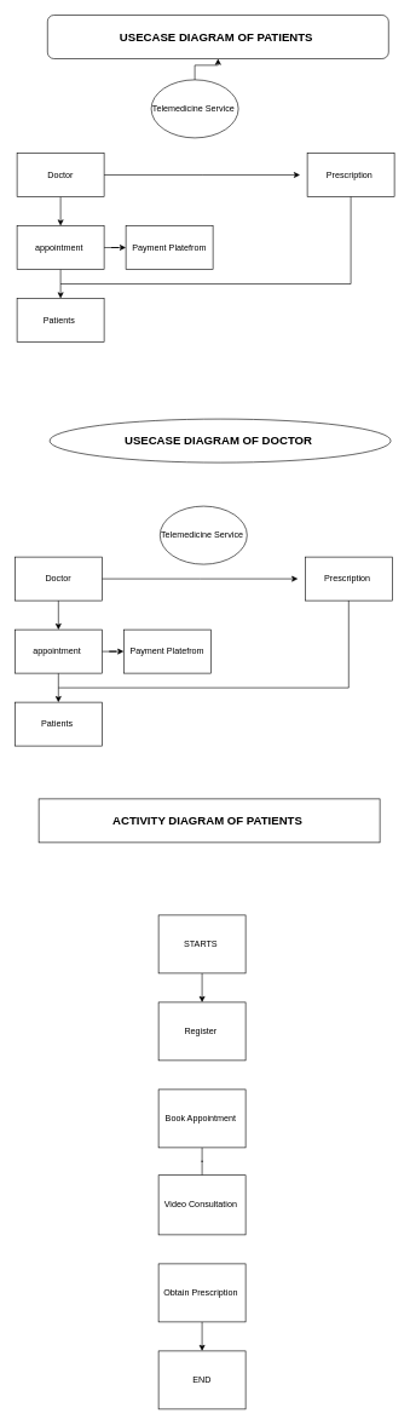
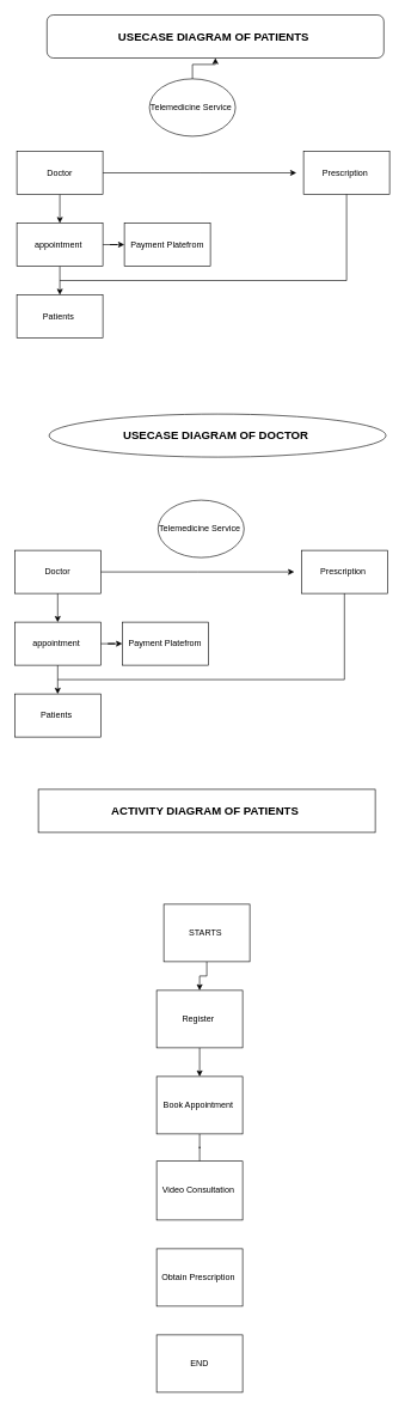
  <mxCell id="0" />
  <mxCell id="1" parent="0" />
  <mxCell id="2" style="edgeStyle=orthogonalEdgeStyle;rounded=0;orthogonalLoop=1;jettySize=auto;html=1;entryX=0.5;entryY=0;entryDx=0;entryDy=0;" edge="1" parent="1" source="4" target="7"><mxGeometry relative="1" as="geometry" /></mxCell>
  <mxCell id="3" style="edgeStyle=orthogonalEdgeStyle;rounded=0;orthogonalLoop=1;jettySize=auto;html=1;" edge="1" parent="1" source="4"><mxGeometry relative="1" as="geometry"><mxPoint x="413" y="240" as="targetPoint" /></mxGeometry></mxCell>
  <mxCell id="4" value="Doctor" style="rounded=0;whiteSpace=wrap;html=1;" vertex="1" parent="1"><mxGeometry x="23" y="210" width="120" height="60" as="geometry" /></mxCell>
  <mxCell id="5" style="edgeStyle=orthogonalEdgeStyle;rounded=0;orthogonalLoop=1;jettySize=auto;html=1;entryX=0.5;entryY=0;entryDx=0;entryDy=0;" edge="1" parent="1" source="7" target="8"><mxGeometry relative="1" as="geometry" /></mxCell>
  <mxCell id="6" value="" style="edgeStyle=orthogonalEdgeStyle;rounded=0;orthogonalLoop=1;jettySize=auto;html=1;" edge="1" parent="1" source="7" target="9"><mxGeometry relative="1" as="geometry" /></mxCell>
  <mxCell id="7" value="appointment&amp;nbsp;" style="rounded=0;whiteSpace=wrap;html=1;" vertex="1" parent="1"><mxGeometry x="23" y="310" width="120" height="60" as="geometry" /></mxCell>
  <mxCell id="8" value="Patients&amp;nbsp;" style="rounded=0;whiteSpace=wrap;html=1;" vertex="1" parent="1"><mxGeometry x="23" y="410" width="120" height="60" as="geometry" /></mxCell>
  <mxCell id="9" value="Payment Platefrom" style="rounded=0;whiteSpace=wrap;html=1;" vertex="1" parent="1"><mxGeometry x="173" y="310" width="120" height="60" as="geometry" /></mxCell>
  <mxCell id="10" value="Prescription&amp;nbsp;" style="rounded=0;whiteSpace=wrap;html=1;" vertex="1" parent="1"><mxGeometry x="423" y="210" width="120" height="60" as="geometry" /></mxCell>
  <mxCell id="11" value="" style="edgeStyle=orthogonalEdgeStyle;rounded=0;orthogonalLoop=1;jettySize=auto;html=1;" edge="1" parent="1" source="12" target="15"><mxGeometry relative="1" as="geometry" /></mxCell>
  <mxCell id="12" value="Telemedicine Service&amp;nbsp;" style="ellipse;whiteSpace=wrap;html=1;" vertex="1" parent="1"><mxGeometry x="208" y="109" width="120" height="80" as="geometry" /></mxCell>
  <mxCell id="13" value="" style="endArrow=none;html=1;rounded=0;" edge="1" parent="1"><mxGeometry width="50" height="50" relative="1" as="geometry"><mxPoint x="83" y="390" as="sourcePoint" /><mxPoint x="483" y="390" as="targetPoint" /></mxGeometry></mxCell>
  <mxCell id="14" value="" style="endArrow=none;html=1;rounded=0;entryX=0.5;entryY=1;entryDx=0;entryDy=0;" edge="1" parent="1" target="10"><mxGeometry width="50" height="50" relative="1" as="geometry"><mxPoint x="483" y="390" as="sourcePoint" /><mxPoint x="503" y="270" as="targetPoint" /></mxGeometry></mxCell>
  <mxCell id="15" value="&lt;b&gt;&lt;font style=&quot;font-size: 16px;&quot;&gt;USECASE DIAGRAM OF PATIENTS&amp;nbsp;&lt;/font&gt;&lt;/b&gt;" style="rounded=1;whiteSpace=wrap;html=1;" vertex="1" parent="1"><mxGeometry x="65" y="20" width="470" height="60" as="geometry" /></mxCell>
  <mxCell id="16" style="edgeStyle=orthogonalEdgeStyle;rounded=0;orthogonalLoop=1;jettySize=auto;html=1;entryX=0.5;entryY=0;entryDx=0;entryDy=0;" edge="1" parent="1" source="18" target="21"><mxGeometry relative="1" as="geometry" /></mxCell>
  <mxCell id="17" style="edgeStyle=orthogonalEdgeStyle;rounded=0;orthogonalLoop=1;jettySize=auto;html=1;" edge="1" parent="1" source="18"><mxGeometry relative="1" as="geometry"><mxPoint x="410" y="796" as="targetPoint" /></mxGeometry></mxCell>
  <mxCell id="18" value="Doctor" style="rounded=0;whiteSpace=wrap;html=1;" vertex="1" parent="1"><mxGeometry x="20" y="766" width="120" height="60" as="geometry" /></mxCell>
  <mxCell id="19" style="edgeStyle=orthogonalEdgeStyle;rounded=0;orthogonalLoop=1;jettySize=auto;html=1;entryX=0.5;entryY=0;entryDx=0;entryDy=0;" edge="1" parent="1" source="21" target="22"><mxGeometry relative="1" as="geometry" /></mxCell>
  <mxCell id="20" value="" style="edgeStyle=orthogonalEdgeStyle;rounded=0;orthogonalLoop=1;jettySize=auto;html=1;" edge="1" parent="1" source="21" target="23"><mxGeometry relative="1" as="geometry" /></mxCell>
  <mxCell id="21" value="appointment&amp;nbsp;" style="rounded=0;whiteSpace=wrap;html=1;" vertex="1" parent="1"><mxGeometry x="20" y="866" width="120" height="60" as="geometry" /></mxCell>
  <mxCell id="22" value="Patients&amp;nbsp;" style="rounded=0;whiteSpace=wrap;html=1;" vertex="1" parent="1"><mxGeometry x="20" y="966" width="120" height="60" as="geometry" /></mxCell>
  <mxCell id="23" value="Payment Platefrom" style="rounded=0;whiteSpace=wrap;html=1;" vertex="1" parent="1"><mxGeometry x="170" y="866" width="120" height="60" as="geometry" /></mxCell>
  <mxCell id="24" value="Prescription&amp;nbsp;" style="rounded=0;whiteSpace=wrap;html=1;" vertex="1" parent="1"><mxGeometry x="420" y="766" width="120" height="60" as="geometry" /></mxCell>
  <mxCell id="25" value="Telemedicine Service&amp;nbsp;" style="ellipse;whiteSpace=wrap;html=1;" vertex="1" parent="1"><mxGeometry x="220" y="696" width="120" height="80" as="geometry" /></mxCell>
  <mxCell id="26" value="" style="endArrow=none;html=1;rounded=0;" edge="1" parent="1"><mxGeometry width="50" height="50" relative="1" as="geometry"><mxPoint x="80" y="946" as="sourcePoint" /><mxPoint x="480" y="946" as="targetPoint" /></mxGeometry></mxCell>
  <mxCell id="27" value="" style="endArrow=none;html=1;rounded=0;entryX=0.5;entryY=1;entryDx=0;entryDy=0;" edge="1" parent="1" target="24"><mxGeometry width="50" height="50" relative="1" as="geometry"><mxPoint x="480" y="946" as="sourcePoint" /><mxPoint x="500" y="826" as="targetPoint" /></mxGeometry></mxCell>
  <mxCell id="28" value="&lt;b&gt;&lt;font style=&quot;font-size: 16px;&quot;&gt;USECASE DIAGRAM OF DOCTOR&amp;nbsp;&lt;/font&gt;&lt;/b&gt;" style="ellipse;whiteSpace=wrap;html=1;" vertex="1" parent="1"><mxGeometry x="68" y="576" width="470" height="60" as="geometry" /></mxCell>
  <mxCell id="29" value="&lt;b&gt;&lt;font style=&quot;font-size: 16px;&quot;&gt;ACTIVITY DIAGRAM OF PATIENTS&amp;nbsp;&lt;/font&gt;&lt;/b&gt;" style="whiteSpace=wrap;html=1;rounded=0;" vertex="1" parent="1"><mxGeometry x="53" y="1099" width="470" height="60" as="geometry" /></mxCell>
  <mxCell id="30" value="" style="edgeStyle=orthogonalEdgeStyle;rounded=0;orthogonalLoop=1;jettySize=auto;html=1;" edge="1" parent="1" source="31" target="33"><mxGeometry relative="1" as="geometry" /></mxCell>
- <mxCell id="31" value="STARTS&amp;nbsp;" style="rounded=0;whiteSpace=wrap;html=1;" vertex="1" parent="1"><mxGeometry x="218" y="1259" width="120" height="80" as="geometry" /></mxCell>
+ <mxCell id="31" value="STARTS&amp;nbsp;" style="rounded=0;whiteSpace=wrap;html=1;" vertex="1" parent="1"><mxGeometry x="228" y="1259" width="120" height="80" as="geometry" /></mxCell>
+ <mxCell id="32" value="" style="edgeStyle=orthogonalEdgeStyle;rounded=0;orthogonalLoop=1;jettySize=auto;html=1;" edge="1" parent="1" source="33" target="35"><mxGeometry relative="1" as="geometry" /></mxCell>
  <mxCell id="33" value="Register&amp;nbsp;" style="rounded=0;whiteSpace=wrap;html=1;" vertex="1" parent="1"><mxGeometry x="218" y="1379" width="120" height="80" as="geometry" /></mxCell>
  <mxCell id="34" value="" style="edgeStyle=orthogonalEdgeStyle;rounded=0;orthogonalLoop=1;jettySize=auto;html=1;endArrow=none;" edge="1" parent="1" source="35" target="36"><mxGeometry relative="1" as="geometry" /></mxCell>
  <mxCell id="35" value="Book Appointment&amp;nbsp;" style="rounded=0;whiteSpace=wrap;html=1;" vertex="1" parent="1"><mxGeometry x="218" y="1499" width="120" height="80" as="geometry" /></mxCell>
  <mxCell id="36" value="Video Consultation&amp;nbsp;" style="rounded=0;whiteSpace=wrap;html=1;" vertex="1" parent="1"><mxGeometry x="218" y="1617" width="120" height="82" as="geometry" /></mxCell>
- <mxCell id="37" value="" style="edgeStyle=orthogonalEdgeStyle;rounded=0;orthogonalLoop=1;jettySize=auto;html=1;" edge="1" parent="1" source="38" target="39"><mxGeometry relative="1" as="geometry" /></mxCell>
  <mxCell id="38" value="Obtain Prescription&amp;nbsp;" style="rounded=0;whiteSpace=wrap;html=1;" vertex="1" parent="1"><mxGeometry x="218" y="1739" width="120" height="80" as="geometry" /></mxCell>
  <mxCell id="39" value="END" style="rounded=0;whiteSpace=wrap;html=1;" vertex="1" parent="1"><mxGeometry x="218" y="1859" width="120" height="80" as="geometry" /></mxCell>
